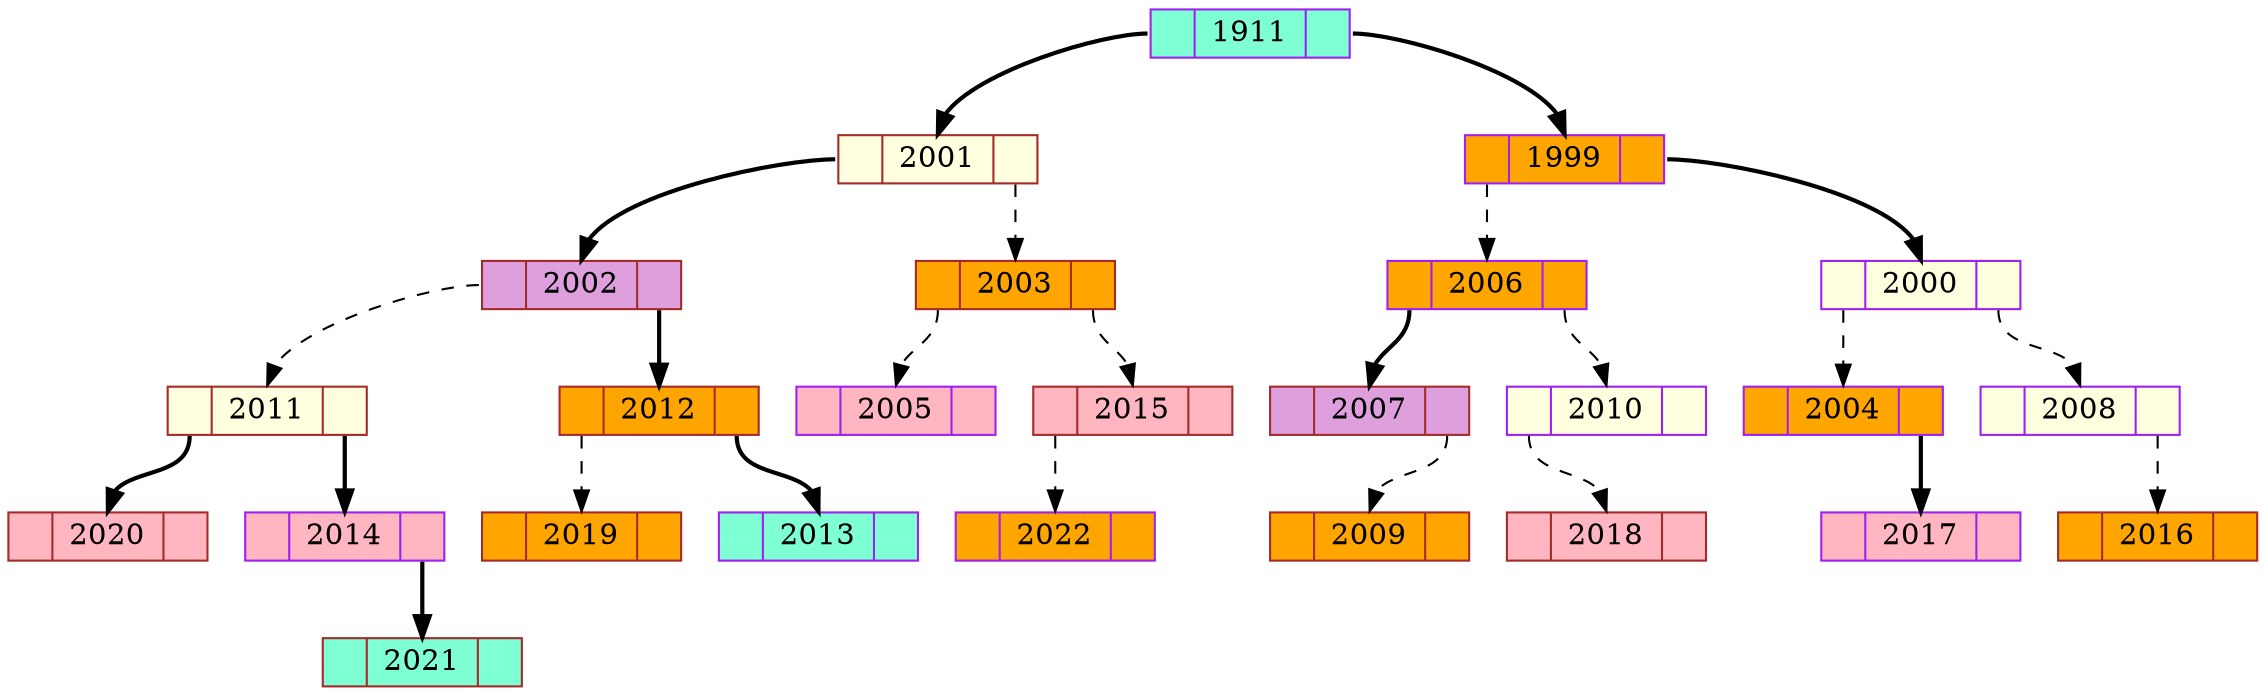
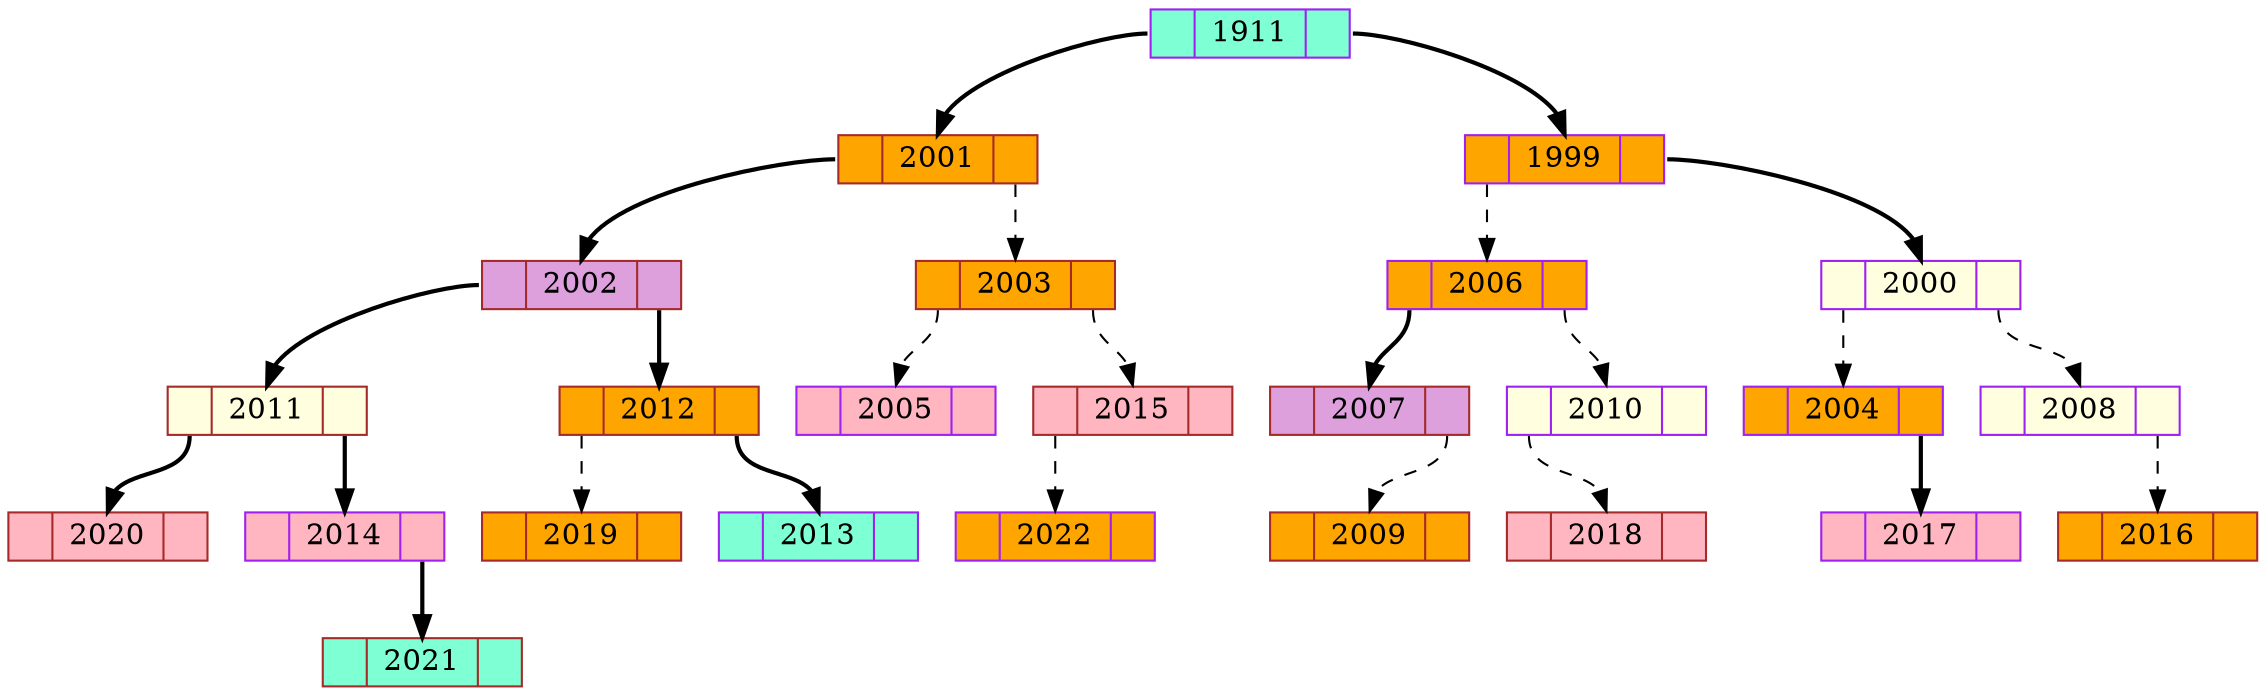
  digraph {
    node [color=brown fillcolor=orange shape=record style=filled]
    edge [headport=m style=dashed tailport=r]
    n1 [color=purple fillcolor=aquamarine height=0.1 label="<l> | <m> 1911 | <r>"]
-   n2 [fillcolor=lightyellow height=0.1 label="<l> | <m> 2001 | <r>"]
+   n2 [height=0.1 label="<l> | <m> 2001 | <r>"]
    n3 [color=purple height=0.1 label="<l> | <m> 1999 | <r>"]
    n4 [fillcolor=plum height=0.1 label="<l> | <m> 2002 | <r>"]
    n5 [height=0.1 label="<l> | <m> 2003 | <r>"]
    n6 [color=purple height=0.1 label="<l> | <m> 2006 | <r>"]
    n7 [color=purple fillcolor=lightyellow height=0.1 label="<l> | <m> 2000 | <r>"]
    n8 [fillcolor=lightyellow height=0.1 label="<l> | <m> 2011 | <r>"]
    n9 [height=0.1 label="<l> | <m> 2012 | <r>"]
    n10 [color=purple fillcolor=lightpink height=0.1 label="<l> | <m> 2005 | <r>"]
    n11 [fillcolor=lightpink height=0.1 label="<l> | <m> 2015 | <r>"]
    n12 [fillcolor=lightpink height=0.1 label="<l> | <m> 2020 | <r>"]
    n13 [color=purple fillcolor=lightpink height=0.1 label="<l> | <m> 2014 | <r>"]
    n14 [height=0.1 label="<l> | <m> 2019 | <r>"]
    n15 [color=purple fillcolor=aquamarine height=0.1 label="<l> | <m> 2013 | <r>"]
    n16 [fillcolor=aquamarine height=0.1 label="<l> | <m> 2021 | <r>"]
    n17 [color=purple height=0.1 label="<l> | <m> 2022 | <r>"]
    n18 [fillcolor=plum height=0.1 label="<l> | <m> 2007 | <r>"]
    n19 [color=purple fillcolor=lightyellow height=0.1 label="<l> | <m> 2010 | <r>"]
    n20 [color=purple height=0.1 label="<l> | <m> 2004 | <r>"]
    n21 [color=purple fillcolor=lightyellow height=0.1 label="<l> | <m> 2008 | <r>"]
    n22 [height=0.1 label="<l> | <m> 2009 | <r>"]
    n23 [fillcolor=lightpink height=0.1 label="<l> | <m> 2018 | <r>"]
    n24 [color=purple fillcolor=lightpink height=0.1 label="<l> | <m> 2017 | <r>"]
    n25 [height=0.1 label="<l> | <m> 2016 | <r>"]
    n1 -> n2 [style=bold tailport=l]
    n1 -> n3 [style=bold]
    n2 -> n4 [style=bold tailport=l]
    n2 -> n5
    n3 -> n6 [tailport=l]
    n3 -> n7 [style=bold]
-   n4 -> n8 [tailport=l]
+   n4 -> n8 [style=bold tailport=l]
    n4 -> n9 [style=bold]
    n5 -> n10 [tailport=l]
    n5 -> n11
    n6 -> n18 [style=bold tailport=l]
    n6 -> n19
    n7 -> n20 [tailport=l]
    n7 -> n21
    n8 -> n12 [style=bold tailport=l]
    n8 -> n13 [style=bold]
    n9 -> n14 [tailport=l]
    n9 -> n15 [style=bold]
    n11 -> n17 [tailport=l]
    n13 -> n16 [style=bold]
    n18 -> n22
    n19 -> n23 [tailport=l]
    n20 -> n24 [style=bold]
    n21 -> n25
  }
